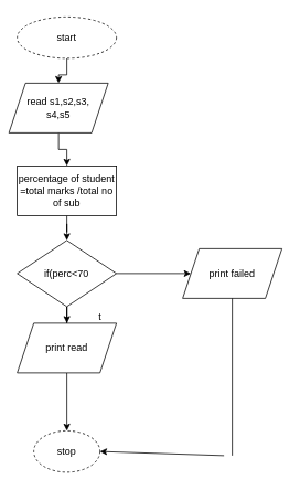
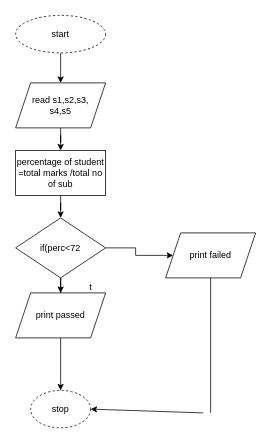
  <mxCell id="0" />
  <mxCell id="1" parent="0" />
  <mxCell id="2" value="" style="edgeStyle=orthogonalEdgeStyle;rounded=0;orthogonalLoop=1;jettySize=auto;html=1;" edge="1" parent="1" source="3" target="5"><mxGeometry relative="1" as="geometry" /></mxCell>
  <mxCell id="3" value="start" style="ellipse;whiteSpace=wrap;html=1;dashed=1;" vertex="1" parent="1"><mxGeometry x="20" y="20" width="120" height="50" as="geometry" /></mxCell>
  <mxCell id="4" value="" style="edgeStyle=orthogonalEdgeStyle;rounded=0;orthogonalLoop=1;jettySize=auto;html=1;" edge="1" parent="1" source="5" target="7"><mxGeometry relative="1" as="geometry" /></mxCell>
- <mxCell id="5" value="read s1,s2,s3,&lt;br&gt;s4,s5" style="shape=parallelogram;perimeter=parallelogramPerimeter;whiteSpace=wrap;html=1;fixedSize=1;" vertex="1" parent="1"><mxGeometry x="10" y="100" width="120" height="60" as="geometry" /></mxCell>
+ <mxCell id="5" value="read s1,s2,s3,&lt;br&gt;s4,s5" style="shape=parallelogram;perimeter=parallelogramPerimeter;whiteSpace=wrap;html=1;fixedSize=1;" vertex="1" parent="1"><mxGeometry x="20" y="110" width="120" height="60" as="geometry" /></mxCell>
  <mxCell id="6" value="" style="edgeStyle=orthogonalEdgeStyle;rounded=0;orthogonalLoop=1;jettySize=auto;html=1;" edge="1" parent="1" source="7" target="10"><mxGeometry relative="1" as="geometry" /></mxCell>
  <mxCell id="7" value="percentage of student =total marks /total no of sub" style="whiteSpace=wrap;html=1;" vertex="1" parent="1"><mxGeometry x="20" y="200" width="120" height="60" as="geometry" /></mxCell>
  <mxCell id="8" value="" style="edgeStyle=orthogonalEdgeStyle;rounded=0;orthogonalLoop=1;jettySize=auto;html=1;" edge="1" parent="1" source="10" target="11"><mxGeometry relative="1" as="geometry" /></mxCell>
  <mxCell id="9" value="" style="edgeStyle=orthogonalEdgeStyle;rounded=0;orthogonalLoop=1;jettySize=auto;html=1;" edge="1" parent="1" source="10" target="13"><mxGeometry relative="1" as="geometry" /></mxCell>
- <mxCell id="10" value="if(perc&amp;lt;70" style="rhombus;whiteSpace=wrap;html=1;" vertex="1" parent="1"><mxGeometry x="20" y="290" width="120" height="80" as="geometry" /></mxCell>
- <mxCell id="11" value="print failed" style="shape=parallelogram;perimeter=parallelogramPerimeter;whiteSpace=wrap;html=1;fixedSize=1;" vertex="1" parent="1"><mxGeometry x="220" y="300" width="120" height="60" as="geometry" /></mxCell>
+ <mxCell id="10" value="if(perc&amp;lt;72" style="rhombus;whiteSpace=wrap;html=1;" vertex="1" parent="1"><mxGeometry x="20" y="290" width="120" height="80" as="geometry" /></mxCell>
+ <mxCell id="11" value="print failed" style="shape=parallelogram;perimeter=parallelogramPerimeter;whiteSpace=wrap;html=1;fixedSize=1;" vertex="1" parent="1"><mxGeometry x="220" y="310" width="120" height="60" as="geometry" /></mxCell>
  <mxCell id="12" value="" style="edgeStyle=orthogonalEdgeStyle;rounded=0;orthogonalLoop=1;jettySize=auto;html=1;" edge="1" parent="1" source="13" target="14"><mxGeometry relative="1" as="geometry" /></mxCell>
- <mxCell id="13" value="print read" style="shape=parallelogram;perimeter=parallelogramPerimeter;whiteSpace=wrap;html=1;fixedSize=1;" vertex="1" parent="1"><mxGeometry x="20" y="390" width="120" height="60" as="geometry" /></mxCell>
+ <mxCell id="13" value="print passed" style="shape=parallelogram;perimeter=parallelogramPerimeter;whiteSpace=wrap;html=1;fixedSize=1;" vertex="1" parent="1"><mxGeometry x="20" y="390" width="120" height="60" as="geometry" /></mxCell>
  <mxCell id="14" value="stop" style="ellipse;whiteSpace=wrap;html=1;dashed=1;" vertex="1" parent="1"><mxGeometry x="40" y="520" width="80" height="50" as="geometry" /></mxCell>
  <mxCell id="15" value="t" style="text;html=1;align=center;verticalAlign=middle;resizable=0;points=[];autosize=1;strokeColor=none;fillColor=none;" vertex="1" parent="1"><mxGeometry x="105" y="368" width="30" height="30" as="geometry" /></mxCell>
  <mxCell id="16" value="" style="endArrow=none;html=1;rounded=0;entryX=0.5;entryY=1;entryDx=0;entryDy=0;entryPerimeter=0;" edge="1" parent="1" target="11"><mxGeometry width="50" height="50" relative="1" as="geometry"><mxPoint x="280" y="550" as="sourcePoint" /><mxPoint x="280" y="368" as="targetPoint" /></mxGeometry></mxCell>
  <mxCell id="17" value="" style="endArrow=classic;html=1;rounded=0;entryX=1;entryY=0.5;entryDx=0;entryDy=0;" edge="1" parent="1" target="14"><mxGeometry width="50" height="50" relative="1" as="geometry"><mxPoint x="270" y="550" as="sourcePoint" /><mxPoint x="205" y="520" as="targetPoint" /></mxGeometry></mxCell>
